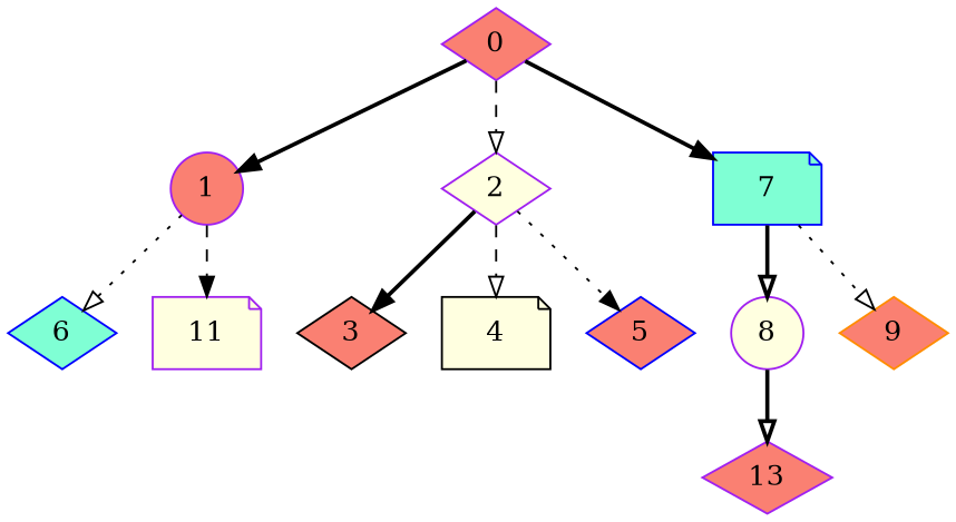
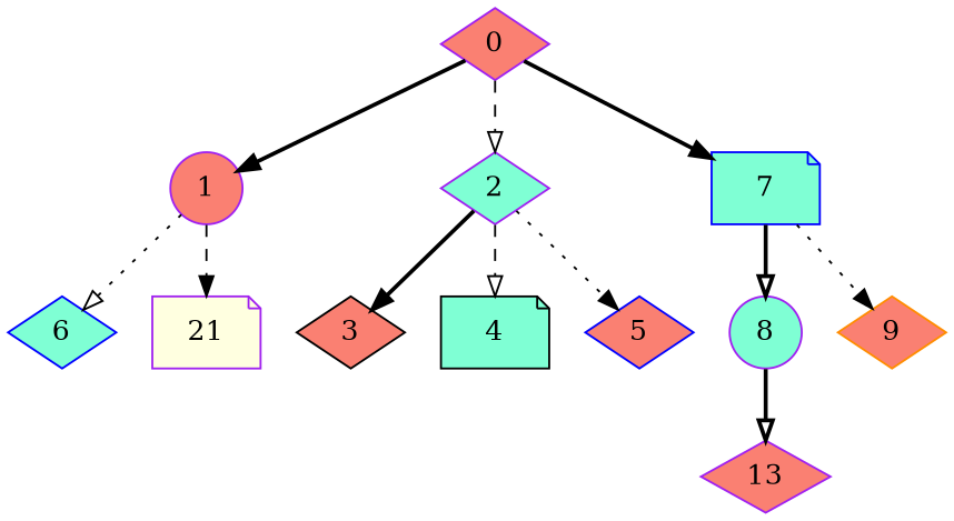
  digraph {
    node [color=purple fillcolor=salmon shape=diamond style=filled]
    edge [arrowhead=normal style=bold]
    1 [shape=circle]
    0
-   2 [fillcolor=lightyellow]
+   2 [fillcolor=aquamarine]
    7 [color=blue fillcolor=aquamarine shape=note]
    6 [color=blue fillcolor=aquamarine]
-   11 [fillcolor=lightyellow shape=note]
+   11 [fillcolor=lightyellow shape=note label=21]
    3 [color=black]
-   4 [color=black fillcolor=lightyellow shape=note]
+   4 [color=black fillcolor=aquamarine shape=note]
    5 [color=blue]
-   8 [fillcolor=lightyellow shape=circle]
+   8 [fillcolor=aquamarine shape=circle]
    9 [color=darkorange]
    n12 [label=13]
    1 -> 6 [arrowhead=onormal style=dotted]
    1 -> 11 [style=dashed]
    0 -> 1
    0 -> 2 [arrowhead=onormal style=dashed]
    0 -> 7
    2 -> 3
    2 -> 4 [arrowhead=onormal style=dashed]
    2 -> 5 [style=dotted]
    7 -> 8 [arrowhead=onormal]
-   7 -> 9 [arrowhead=onormal style=dotted]
+   7 -> 9 [style=dotted]
    8 -> n12 [arrowhead=onormal]
  }
